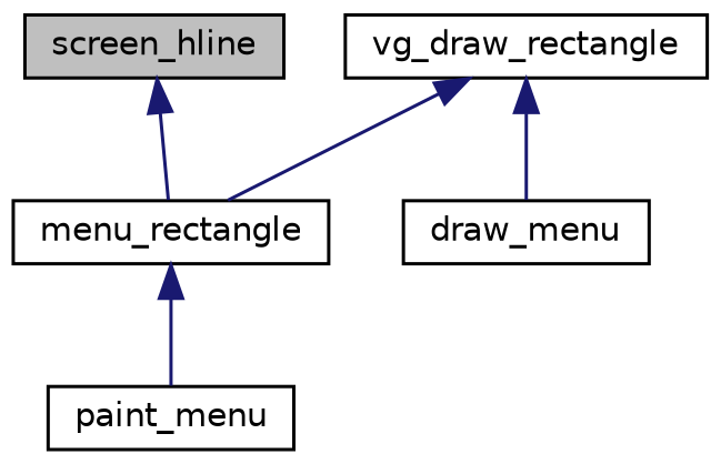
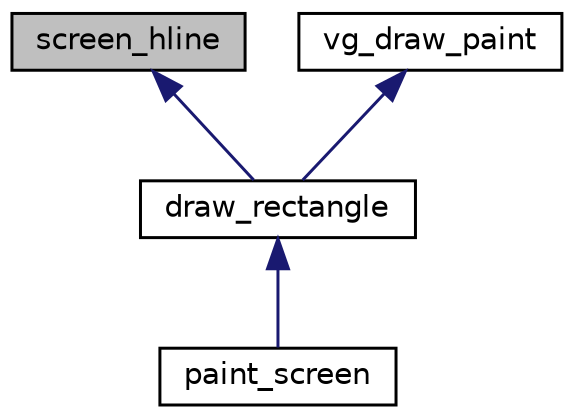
  digraph {
    rankdir=TB
    node [color=black fillcolor=white fontname=Helvetica fontsize=10 shape=record style=filled]
    edge [color=midnightblue dir=back fontname=Helvetica fontsize=10 labelfontname=Helvetica labelfontsize=10 style=solid]
    n1 [fillcolor=grey75 fontcolor=black height=0.2 label=screen_hline width=0.4]
-   n2 [height=0.2 label=menu_rectangle width=0.4]
-   n3 [height=0.2 label=paint_menu width=0.4]
-   n4 [height=0.2 label=vg_draw_rectangle width=0.4]
-   n5 [height=0.2 label=draw_menu width=0.4]
+   n2 [height=0.2 label=draw_rectangle width=0.4]
+   n3 [height=0.2 label=paint_screen width=0.4]
+   n4 [height=0.2 label=vg_draw_paint width=0.4]
    n1 -> n2
    n2 -> n3
    n4 -> n2
-   n4 -> n5
  }
